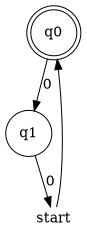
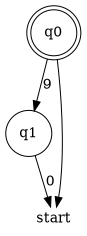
  digraph {
    Sigma=0
    rankdir=TB
    q0 [shape=doublecircle]
    q1 [shape=circle]
    start [height=0 shape=none width=0]
-   q0 -> q1 [label=0]
+   q0 -> q1 [label=9]
    q1 -> start [label=0]
-   start -> q0
+   q0 -> start
  }
